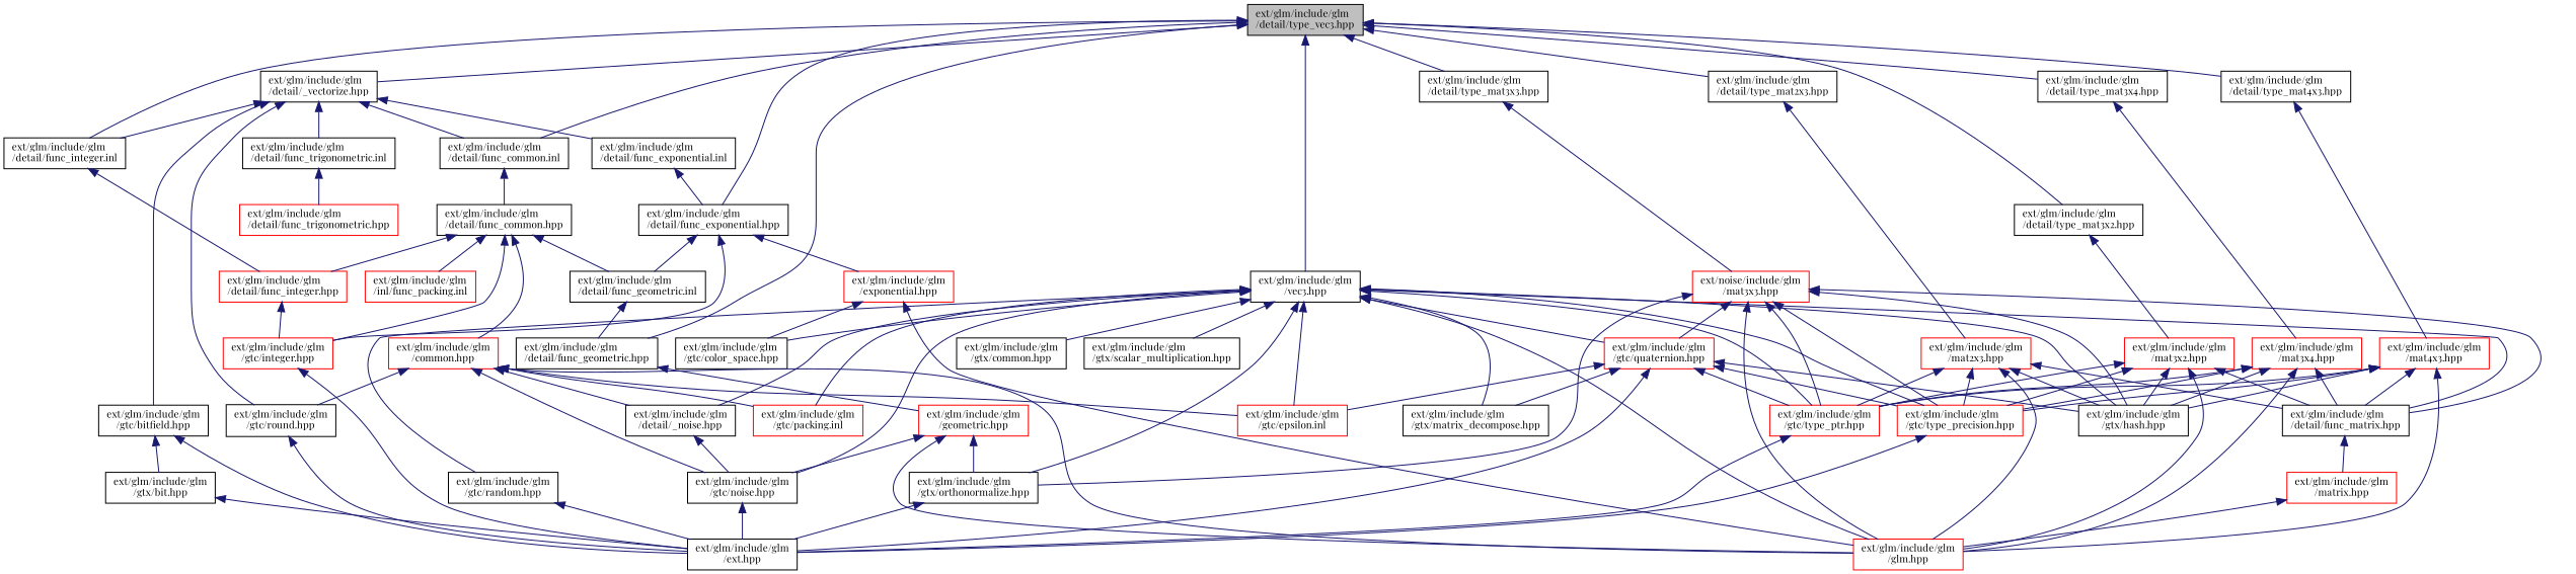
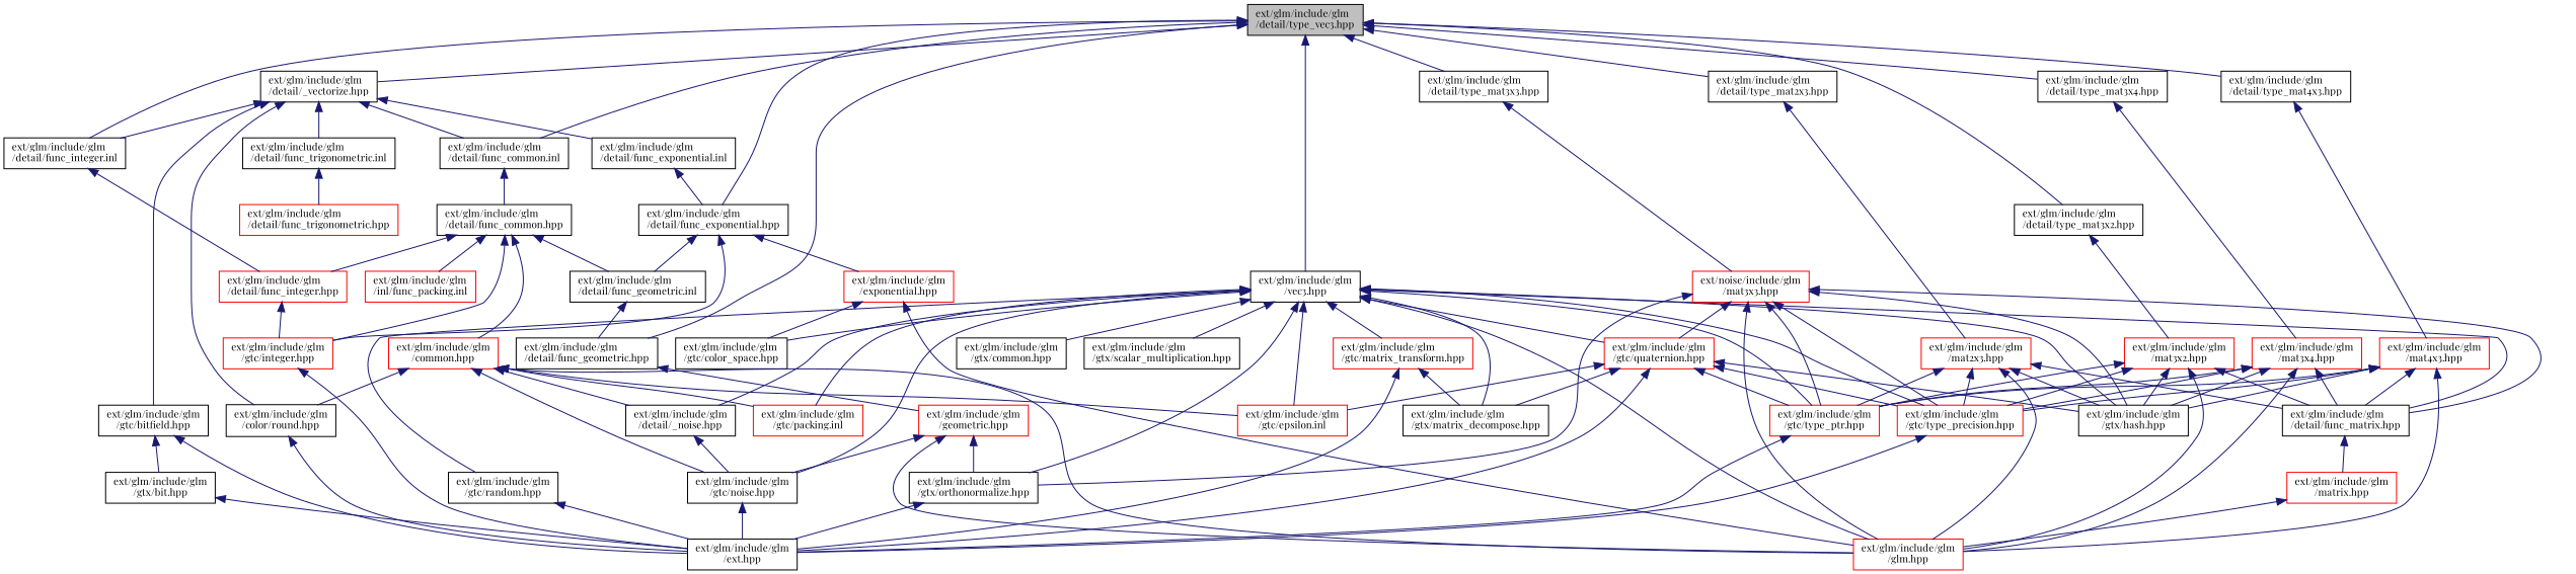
  digraph {
    fontname="Playfair Display"
    node [color=black fillcolor=white fontname="Playfair Display" fontsize=10 shape=record style=filled]
    edge [color=midnightblue dir=back fontname="Playfair Display" fontsize=10 labelfontname=Helvetica labelfontsize=10 style=solid]
    n1 [fillcolor=grey75 fontcolor=black height=0.2 label="ext/glm/include/glm\l/detail/type_vec3.hpp" width=0.4]
    n2 [height=0.2 label="ext/glm/include/glm\l/detail/func_common.inl" width=0.4]
    n3 [height=0.2 label="ext/glm/include/glm\l/detail/func_geometric.hpp" width=0.4]
    n4 [height=0.2 label="ext/glm/include/glm\l/detail/_vectorize.hpp" width=0.4]
    n5 [height=0.2 label="ext/glm/include/glm\l/detail/func_exponential.hpp" width=0.4]
    n6 [height=0.2 label="ext/glm/include/glm\l/detail/func_integer.inl" width=0.4]
    n7 [height=0.2 label="ext/glm/include/glm\l/vec3.hpp" width=0.4]
    n8 [height=0.2 label="ext/glm/include/glm\l/detail/type_mat2x3.hpp" width=0.4]
    n9 [height=0.2 label="ext/glm/include/glm\l/detail/type_mat3x2.hpp" width=0.4]
    n10 [height=0.2 label="ext/glm/include/glm\l/detail/type_mat3x3.hpp" width=0.4]
    n11 [height=0.2 label="ext/glm/include/glm\l/detail/type_mat3x4.hpp" width=0.4]
    n12 [height=0.2 label="ext/glm/include/glm\l/detail/type_mat4x3.hpp" width=0.4]
    n13 [height=0.2 label="ext/glm/include/glm\l/detail/func_common.hpp" width=0.4]
    n14 [color=red height=0.2 label="ext/glm/include/glm\l/geometric.hpp" width=0.4]
-   n15 [height=0.2 label="ext/glm/include/glm\l/gtc/round.hpp" width=0.4]
+   n15 [height=0.2 label="ext/glm/include/glm\l/color/round.hpp" width=0.4]
    n16 [height=0.2 label="ext/glm/include/glm\l/detail/func_exponential.inl" width=0.4]
    n17 [height=0.2 label="ext/glm/include/glm\l/detail/func_trigonometric.inl" width=0.4]
    n18 [height=0.2 label="ext/glm/include/glm\l/gtc/bitfield.hpp" width=0.4]
    n19 [height=0.2 label="ext/glm/include/glm\l/detail/func_geometric.inl" width=0.4]
    n20 [color=red height=0.2 label="ext/glm/include/glm\l/gtc/integer.hpp" width=0.4]
    n21 [color=red height=0.2 label="ext/glm/include/glm\l/exponential.hpp" width=0.4]
    n22 [color=red height=0.2 label="ext/glm/include/glm\l/detail/func_integer.hpp" width=0.4]
    n23 [height=0.2 label="ext/glm/include/glm\l/detail/_noise.hpp" width=0.4]
    n24 [height=0.2 label="ext/glm/include/glm\l/gtc/noise.hpp" width=0.4]
    n25 [color=red height=0.2 label="ext/glm/include/glm\l/gtc/epsilon.inl" width=0.4]
    n26 [color=red height=0.2 label="ext/glm/include/glm\l/glm.hpp" width=0.4]
    n27 [color=red height=0.2 label="ext/glm/include/glm\l/gtc/packing.inl" width=0.4]
    n28 [height=0.2 label="ext/glm/include/glm\l/gtx/orthonormalize.hpp" width=0.4]
    n29 [height=0.2 label="ext/glm/include/glm\l/gtc/color_space.hpp" width=0.4]
    n30 [height=0.2 label="ext/glm/include/glm\l/detail/func_matrix.hpp" width=0.4]
    n31 [color=red height=0.2 label="ext/glm/include/glm\l/gtc/quaternion.hpp" width=0.4]
    n32 [color=red height=0.2 label="ext/glm/include/glm\l/gtc/type_precision.hpp" width=0.4]
    n33 [color=red height=0.2 label="ext/glm/include/glm\l/gtc/type_ptr.hpp" width=0.4]
    n34 [height=0.2 label="ext/glm/include/glm\l/gtx/hash.hpp" width=0.4]
    n35 [height=0.2 label="ext/glm/include/glm\l/gtx/matrix_decompose.hpp" width=0.4]
+   n36 [color=red height=0.2 label="ext/glm/include/glm\l/gtc/matrix_transform.hpp" width=0.4]
    n37 [height=0.2 label="ext/glm/include/glm\l/gtc/random.hpp" width=0.4]
    n38 [height=0.2 label="ext/glm/include/glm\l/gtx/common.hpp" width=0.4]
    n39 [height=0.2 label="ext/glm/include/glm\l/gtx/scalar_multiplication.hpp" width=0.4]
    n40 [color=red height=0.2 label="ext/glm/include/glm\l/mat2x3.hpp" width=0.4]
    n41 [color=red height=0.2 label="ext/glm/include/glm\l/mat3x2.hpp" width=0.4]
    n42 [color=red height=0.2 label="ext/noise/include/glm\l/mat3x3.hpp" width=0.4]
    n43 [color=red height=0.2 label="ext/glm/include/glm\l/mat3x4.hpp" width=0.4]
    n44 [color=red height=0.2 label="ext/glm/include/glm\l/mat4x3.hpp" width=0.4]
    n45 [color=red height=0.2 label="ext/glm/include/glm\l/common.hpp" width=0.4]
    n46 [color=red height=0.2 label="ext/glm/include/glm\l/inl/func_packing.inl" width=0.4]
    n47 [height=0.2 label="ext/glm/include/glm\l/ext.hpp" width=0.4]
    n48 [color=red height=0.2 label="ext/glm/include/glm\l/detail/func_trigonometric.hpp" width=0.4]
    n49 [height=0.2 label="ext/glm/include/glm\l/gtx/bit.hpp" width=0.4]
    n50 [color=red height=0.2 label="ext/glm/include/glm\l/matrix.hpp" width=0.4]
    n1 -> n2
    n1 -> n3
    n1 -> n4
    n1 -> n5
    n1 -> n6
    n1 -> n7
    n1 -> n8
    n1 -> n9
    n1 -> n10
    n1 -> n11
    n1 -> n12
    n2 -> n13
    n3 -> n14
    n4 -> n2
    n4 -> n6
    n4 -> n15
    n4 -> n16
    n4 -> n17
    n4 -> n18
    n5 -> n19
    n5 -> n20
    n5 -> n21
    n6 -> n22
    n7 -> n23
    n7 -> n24
    n7 -> n25
    n7 -> n26
    n7 -> n27
    n7 -> n28
    n7 -> n29
    n7 -> n30
    n7 -> n31
    n7 -> n32
    n7 -> n33
    n7 -> n34
    n7 -> n35
+   n7 -> n36
    n7 -> n37
    n7 -> n38
    n7 -> n39
    n8 -> n40
    n9 -> n41
    n10 -> n42
    n11 -> n43
    n12 -> n44
    n13 -> n19
    n13 -> n20
    n13 -> n22
    n13 -> n45
    n13 -> n46
    n14 -> n24
    n14 -> n26
    n14 -> n28
    n15 -> n47
    n16 -> n5
    n17 -> n48
    n18 -> n47
    n18 -> n49
    n19 -> n3
    n20 -> n47
    n21 -> n26
    n21 -> n29
    n22 -> n20
    n23 -> n24
    n24 -> n47
    n28 -> n47
    n30 -> n50
    n31 -> n25
    n31 -> n32
    n31 -> n33
    n31 -> n34
    n31 -> n35
    n31 -> n47
    n32 -> n47
    n33 -> n47
+   n36 -> n35
+   n36 -> n47
    n37 -> n47
    n40 -> n26
    n40 -> n30
    n40 -> n32
    n40 -> n33
    n40 -> n34
    n41 -> n26
    n41 -> n30
    n41 -> n32
    n41 -> n33
    n41 -> n34
    n42 -> n26
    n42 -> n28
    n42 -> n30
    n42 -> n31
    n42 -> n32
    n42 -> n33
    n42 -> n34
    n43 -> n26
    n43 -> n30
    n43 -> n32
    n43 -> n33
    n43 -> n34
    n44 -> n26
    n44 -> n30
    n44 -> n32
    n44 -> n33
    n44 -> n34
    n45 -> n15
    n45 -> n23
    n45 -> n24
    n45 -> n25
    n45 -> n26
    n45 -> n27
    n49 -> n47
    n50 -> n26
  }
